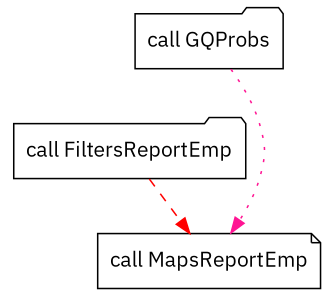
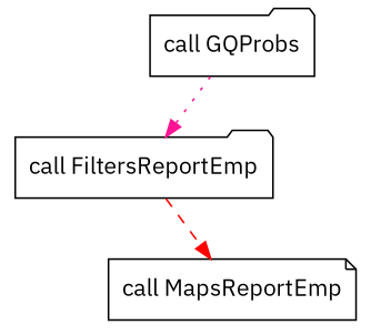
  digraph {
    compound=true
    fontname="IBM Plex Sans"
    node [fontname="IBM Plex Sans" shape=folder]
    edge [fontname="IBM Plex Sans"]
    n1 [label="call GQProbs"]
    n2 [label="call FiltersReportEmp"]
    n3 [label="call MapsReportEmp" shape=note]
-   n1 -> n3 [color=deeppink style=dotted]
+   n1 -> n2 [color=deeppink style=dotted]
    n2 -> n3 [color=red style=dashed]
  }
